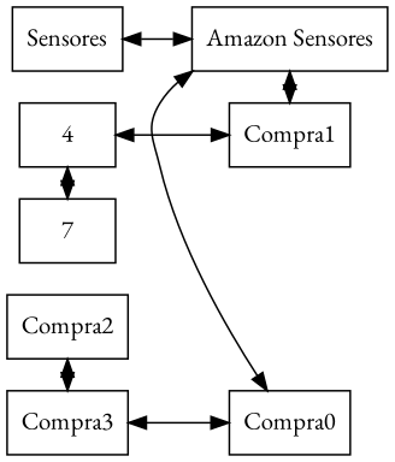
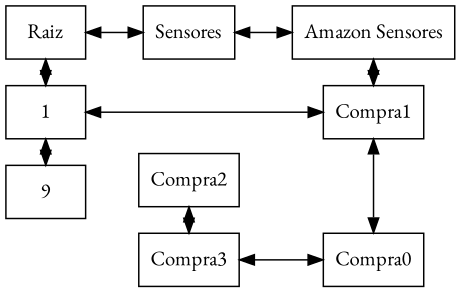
  digraph {
    fontname="EB Garamond"
    rankdir=LR
    node [fontname="EB Garamond" group=1 shape=box]
    edge [dir=both fontname="EB Garamond"]
-   n2 [group=2 label=4]
-   n3 [group=3 label=7]
+   n1 [label=Raiz]
+   n2 [group=2 label=1]
+   n3 [group=3 label=9]
    n4 [label="Amazon Sensores"]
    Compra1 [group=2]
    n6 [label=Sensores]
    Compra2 [group=3]
    Compra3 [group=4]
    n9 [group=4 label=Compra0]
    subgraph sub_1 {
      rank=same
+     n1
      n2
      n3
    }
    subgraph sub_2 {
      rank=same
      n4
      Compra1
    }
    subgraph sub_3 {
      rank=same
      n6
      Compra2
    }
    subgraph sub_4 {
      rank=same
      Compra2
      Compra3
    }
    subgraph sub_5 {
      rank=same
      Compra1
      n9
    }
+   n1 -> n2
+   n1 -> n6
    n2 -> n3
    n2 -> Compra1
    n4 -> Compra1
-   n4 -> n9
+   Compra1 -> n9
    n6 -> n4
    Compra2 -> Compra3
    Compra3 -> n9
  }
